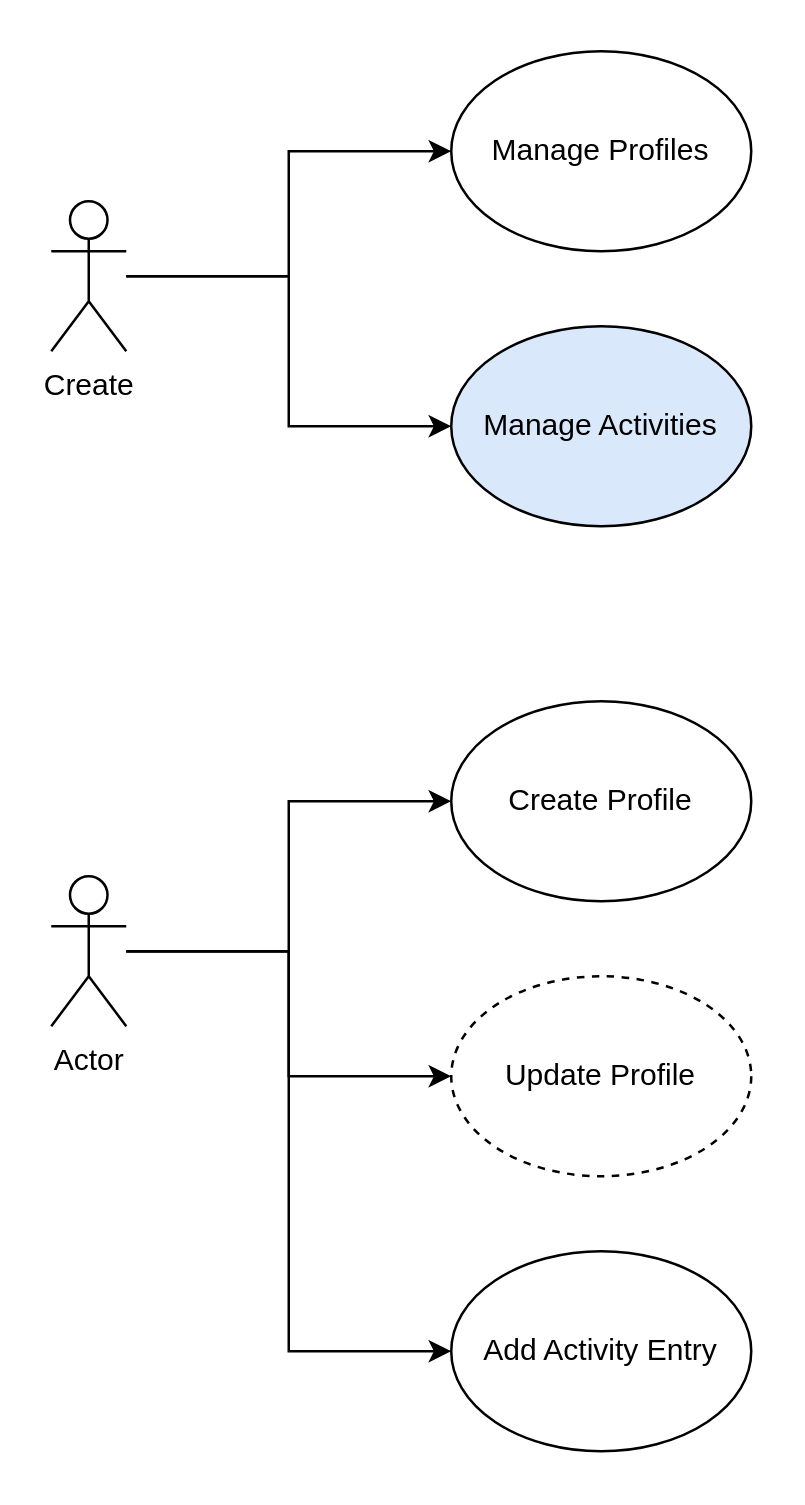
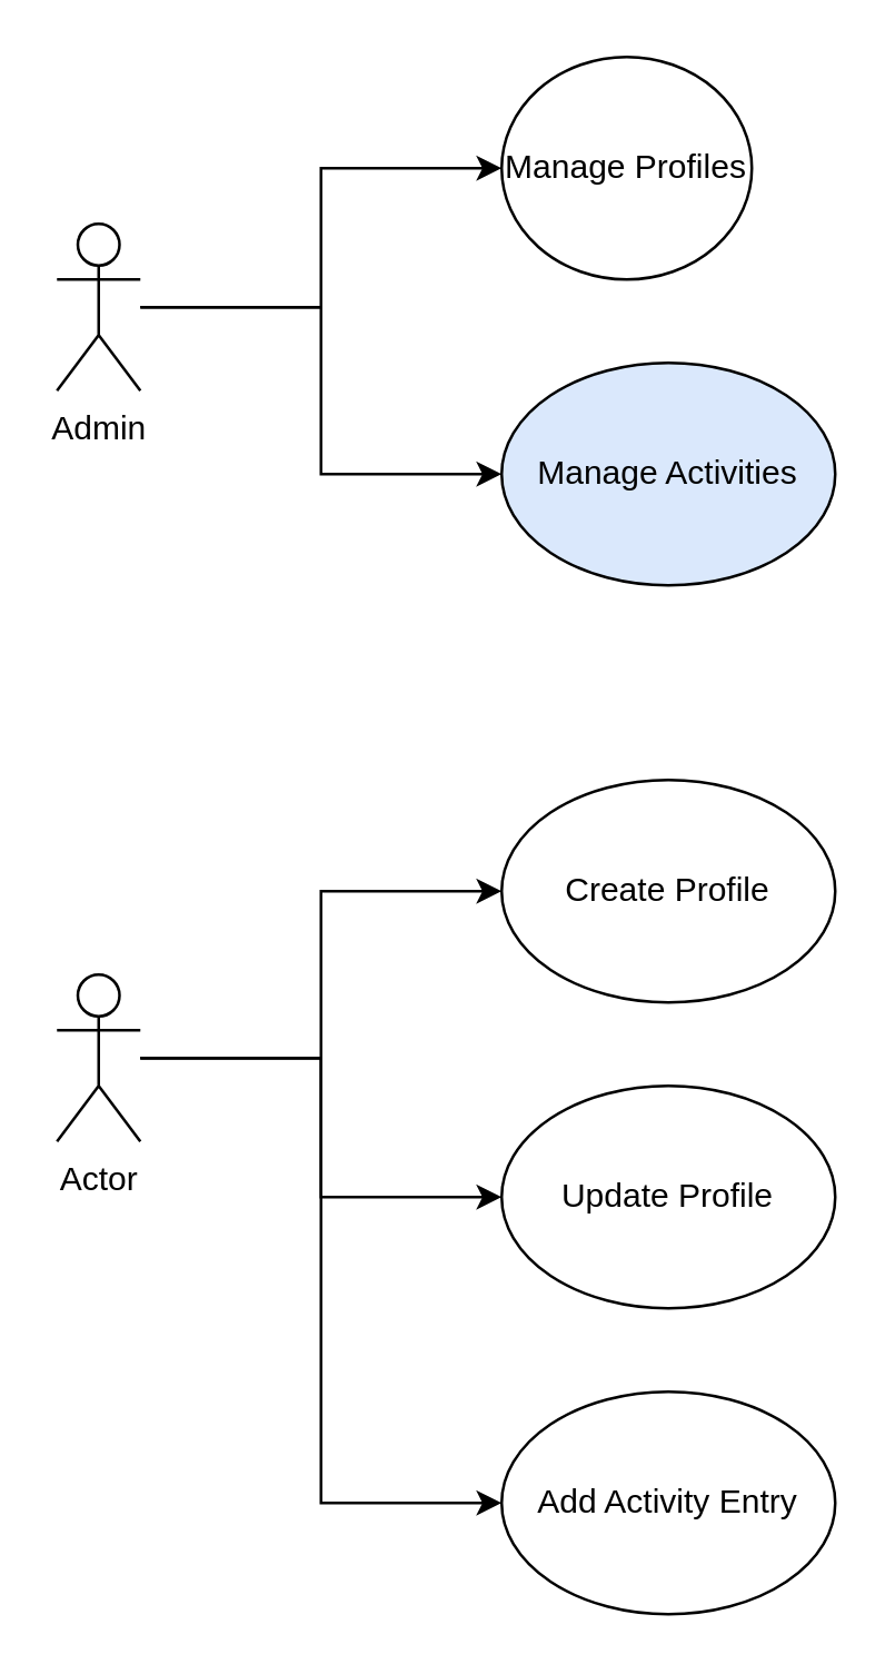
  <mxCell id="0" />
  <mxCell id="1" parent="0" />
  <mxCell id="2" style="edgeStyle=orthogonalEdgeStyle;rounded=0;orthogonalLoop=1;jettySize=auto;html=1;entryX=0;entryY=0.5;entryDx=0;entryDy=0;" edge="1" parent="1" source="5" target="6"><mxGeometry relative="1" as="geometry" /></mxCell>
  <mxCell id="3" style="edgeStyle=orthogonalEdgeStyle;rounded=0;orthogonalLoop=1;jettySize=auto;html=1;entryX=0;entryY=0.5;entryDx=0;entryDy=0;" edge="1" parent="1" source="5" target="7"><mxGeometry relative="1" as="geometry" /></mxCell>
  <mxCell id="4" style="edgeStyle=orthogonalEdgeStyle;rounded=0;orthogonalLoop=1;jettySize=auto;html=1;entryX=0;entryY=0.5;entryDx=0;entryDy=0;" edge="1" parent="1" source="5" target="13"><mxGeometry relative="1" as="geometry"><mxPoint x="220" y="540" as="targetPoint" /></mxGeometry></mxCell>
  <mxCell id="5" value="Actor" style="shape=umlActor;verticalLabelPosition=bottom;verticalAlign=top;html=1;outlineConnect=0;" vertex="1" parent="1"><mxGeometry x="20" y="350" width="30" height="60" as="geometry" /></mxCell>
  <mxCell id="6" value="Create Profile" style="ellipse;whiteSpace=wrap;html=1;" vertex="1" parent="1"><mxGeometry x="180" y="280" width="120" height="80" as="geometry" /></mxCell>
- <mxCell id="7" value="Update Profile" style="ellipse;whiteSpace=wrap;html=1;dashed=1;" vertex="1" parent="1"><mxGeometry x="180" y="390" width="120" height="80" as="geometry" /></mxCell>
+ <mxCell id="7" value="Update Profile" style="ellipse;whiteSpace=wrap;html=1;" vertex="1" parent="1"><mxGeometry x="180" y="390" width="120" height="80" as="geometry" /></mxCell>
  <mxCell id="8" style="edgeStyle=orthogonalEdgeStyle;rounded=0;orthogonalLoop=1;jettySize=auto;html=1;" edge="1" parent="1" source="10" target="12"><mxGeometry relative="1" as="geometry" /></mxCell>
  <mxCell id="9" style="edgeStyle=orthogonalEdgeStyle;rounded=0;orthogonalLoop=1;jettySize=auto;html=1;" edge="1" parent="1" source="10" target="11"><mxGeometry relative="1" as="geometry" /></mxCell>
- <mxCell id="10" value="Create" style="shape=umlActor;verticalLabelPosition=bottom;verticalAlign=top;html=1;outlineConnect=0;" vertex="1" parent="1"><mxGeometry x="20" y="80" width="30" height="60" as="geometry" /></mxCell>
+ <mxCell id="10" value="Admin" style="shape=umlActor;verticalLabelPosition=bottom;verticalAlign=top;html=1;outlineConnect=0;" vertex="1" parent="1"><mxGeometry x="20" y="80" width="30" height="60" as="geometry" /></mxCell>
  <mxCell id="11" value="Manage Activities" style="ellipse;whiteSpace=wrap;html=1;fillColor=#dae8fc;" vertex="1" parent="1"><mxGeometry x="180" y="130" width="120" height="80" as="geometry" /></mxCell>
- <mxCell id="12" value="Manage Profiles" style="ellipse;whiteSpace=wrap;html=1;" vertex="1" parent="1"><mxGeometry x="180" y="20" width="120" height="80" as="geometry" /></mxCell>
+ <mxCell id="12" value="Manage Profiles" style="ellipse;whiteSpace=wrap;html=1;" vertex="1" parent="1"><mxGeometry x="180" y="20" width="90" height="80" as="geometry" /></mxCell>
  <mxCell id="13" value="Add Activity Entry" style="ellipse;whiteSpace=wrap;html=1;" vertex="1" parent="1"><mxGeometry x="180" y="500" width="120" height="80" as="geometry" /></mxCell>
